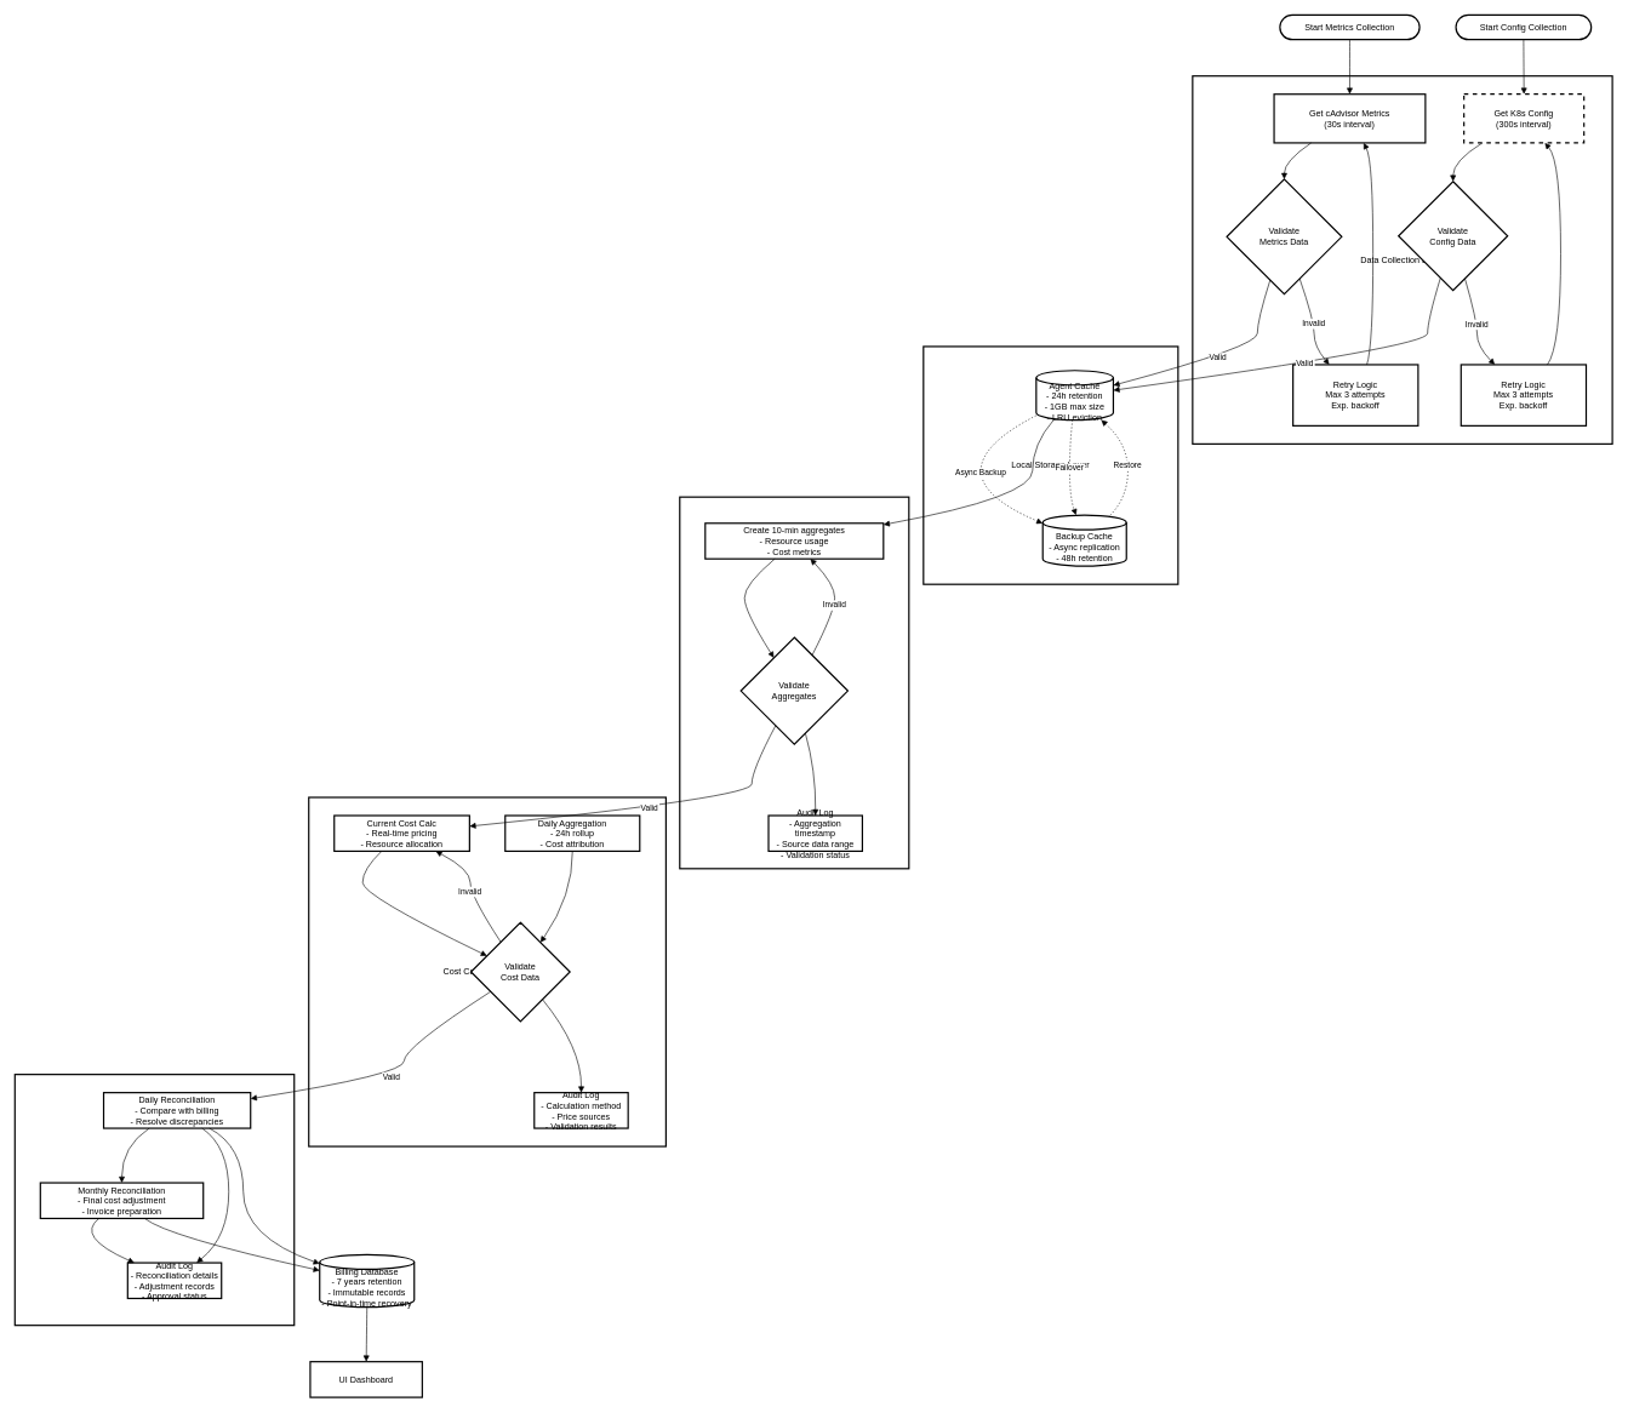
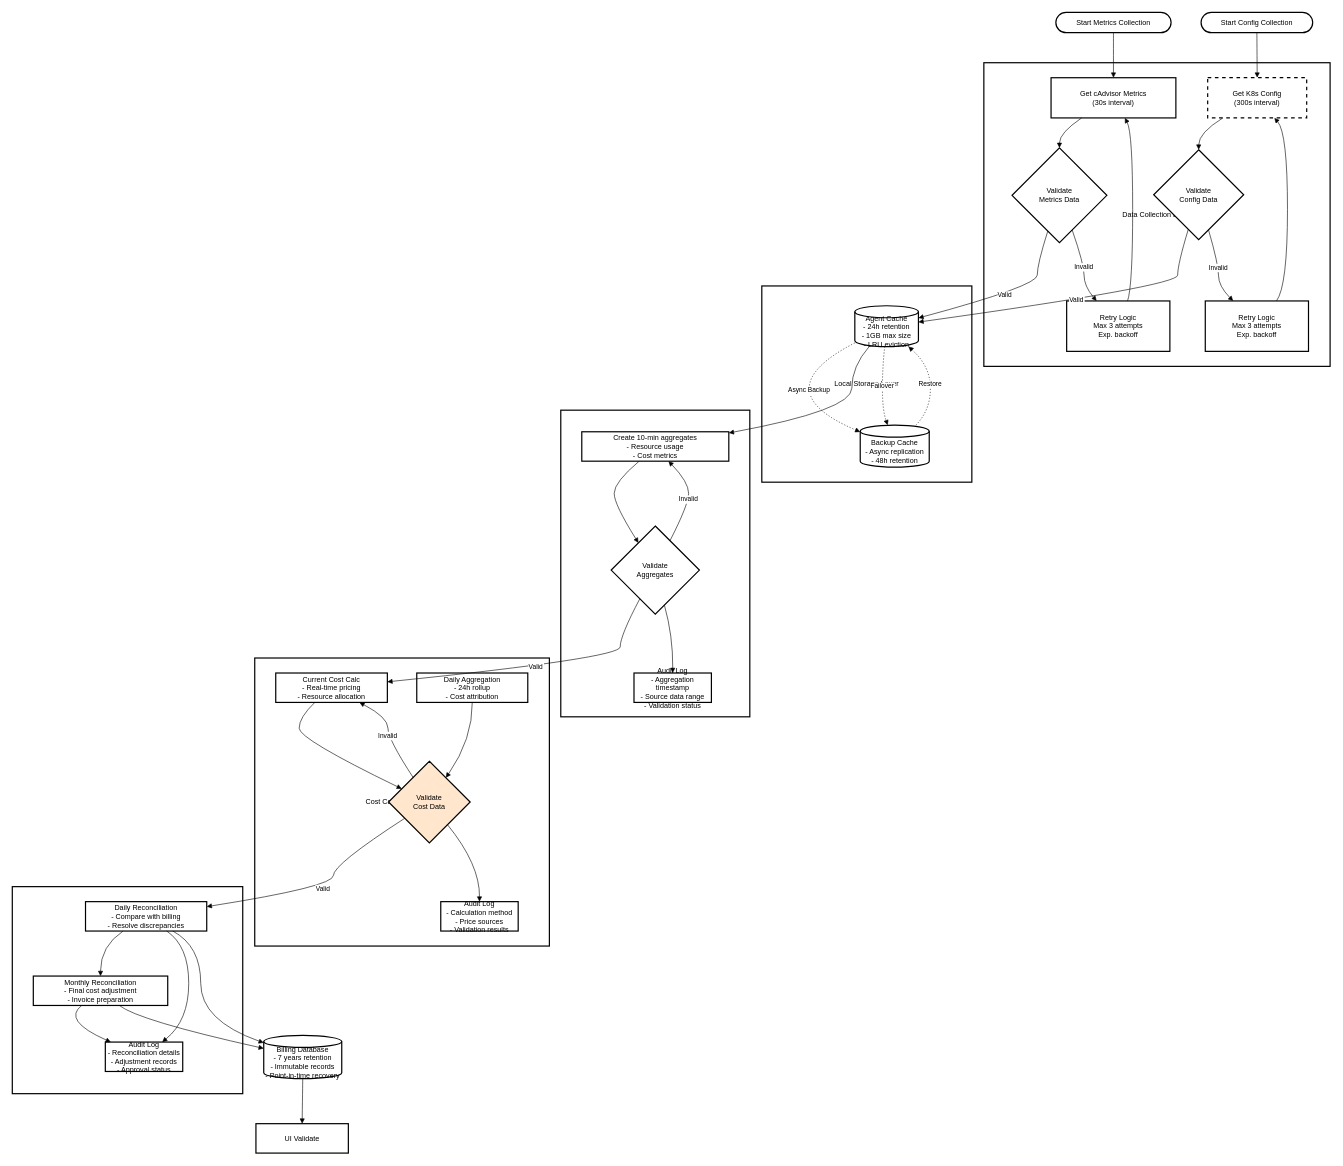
  <mxCell id="0" />
  <mxCell id="1" parent="0" />
  <mxCell id="2" value="Reconciliation Layer" style="whiteSpace=wrap;strokeWidth=2;" vertex="1" parent="1"><mxGeometry x="20" y="1477" width="384" height="345" as="geometry" /></mxCell>
  <mxCell id="3" value="Cost Calculation Layer" style="whiteSpace=wrap;strokeWidth=2;" vertex="1" parent="1"><mxGeometry x="424" y="1096" width="491" height="480" as="geometry" /></mxCell>
  <mxCell id="4" value="Data Aggregation" style="whiteSpace=wrap;strokeWidth=2;" vertex="1" parent="1"><mxGeometry x="934" y="683" width="315" height="511" as="geometry" /></mxCell>
  <mxCell id="5" value="Local Storage Layer" style="whiteSpace=wrap;strokeWidth=2;" vertex="1" parent="1"><mxGeometry x="1269" y="476" width="350" height="327" as="geometry" /></mxCell>
  <mxCell id="6" value="Data Collection Layer" style="whiteSpace=wrap;strokeWidth=2;" vertex="1" parent="1"><mxGeometry x="1639" y="104" width="577" height="506" as="geometry" /></mxCell>
  <mxCell id="7" value="Start Metrics Collection" style="rounded=1;whiteSpace=wrap;arcSize=50;strokeWidth=2;" vertex="1" parent="1"><mxGeometry x="1759" y="20" width="192" height="34" as="geometry" /></mxCell>
  <mxCell id="8" value="Start Config Collection" style="rounded=1;whiteSpace=wrap;arcSize=50;strokeWidth=2;" vertex="1" parent="1"><mxGeometry x="2001" y="20" width="186" height="34" as="geometry" /></mxCell>
  <mxCell id="9" value="Get cAdvisor Metrics&#10;        (30s interval)" style="whiteSpace=wrap;strokeWidth=2;" vertex="1" parent="1"><mxGeometry x="1751" y="129" width="208" height="67" as="geometry" /></mxCell>
  <mxCell id="10" value="Get K8s Config&#10;        (300s interval)" style="whiteSpace=wrap;strokeWidth=2;dashed=1;" vertex="1" parent="1"><mxGeometry x="2012" y="129" width="165" height="67" as="geometry" /></mxCell>
  <mxCell id="11" value="Validate&#10;        Metrics Data" style="rhombus;strokeWidth=2;whiteSpace=wrap;" vertex="1" parent="1"><mxGeometry x="1686" y="246" width="158" height="158" as="geometry" /></mxCell>
  <mxCell id="12" value="Validate&#10;        Config Data" style="rhombus;strokeWidth=2;whiteSpace=wrap;" vertex="1" parent="1"><mxGeometry x="1922" y="249" width="150" height="150" as="geometry" /></mxCell>
  <mxCell id="13" value="Retry Logic&#10;        Max 3 attempts&#10;        Exp. backoff" style="whiteSpace=wrap;strokeWidth=2;" vertex="1" parent="1"><mxGeometry x="1777" y="501" width="172" height="84" as="geometry" /></mxCell>
  <mxCell id="14" value="Retry Logic&#10;        Max 3 attempts&#10;        Exp. backoff" style="whiteSpace=wrap;strokeWidth=2;" vertex="1" parent="1"><mxGeometry x="2008" y="501" width="172" height="84" as="geometry" /></mxCell>
  <mxCell id="15" value="Agent Cache&#10;        - 24h retention&#10;        - 1GB max size&#10;        - LRU eviction" style="shape=cylinder3;boundedLbl=1;backgroundOutline=1;size=10;strokeWidth=2;whiteSpace=wrap;" vertex="1" parent="1"><mxGeometry x="1424" y="509" width="106" height="68" as="geometry" /></mxCell>
  <mxCell id="16" value="Backup Cache&#10;        - Async replication&#10;        - 48h retention" style="shape=cylinder3;boundedLbl=1;backgroundOutline=1;size=10;strokeWidth=2;whiteSpace=wrap;" vertex="1" parent="1"><mxGeometry x="1433" y="708" width="115" height="70" as="geometry" /></mxCell>
  <mxCell id="17" value="Create 10-min aggregates&#10;        - Resource usage&#10;        - Cost metrics" style="whiteSpace=wrap;strokeWidth=2;" vertex="1" parent="1"><mxGeometry x="969" y="719" width="245" height="49" as="geometry" /></mxCell>
  <mxCell id="18" value="Validate&#10;        Aggregates" style="rhombus;strokeWidth=2;whiteSpace=wrap;" vertex="1" parent="1"><mxGeometry x="1018" y="876" width="147" height="147" as="geometry" /></mxCell>
  <mxCell id="19" value="Audit Log&#10;        - Aggregation timestamp&#10;        - Source data range&#10;        - Validation status" style="whiteSpace=wrap;strokeWidth=2;" vertex="1" parent="1"><mxGeometry x="1056" y="1121" width="129" height="49" as="geometry" /></mxCell>
  <mxCell id="20" value="Current Cost Calc&#10;        - Real-time pricing&#10;        - Resource allocation" style="whiteSpace=wrap;strokeWidth=2;" vertex="1" parent="1"><mxGeometry x="459" y="1121" width="186" height="49" as="geometry" /></mxCell>
  <mxCell id="21" value="Daily Aggregation&#10;        - 24h rollup&#10;        - Cost attribution" style="whiteSpace=wrap;strokeWidth=2;" vertex="1" parent="1"><mxGeometry x="694" y="1121" width="185" height="49" as="geometry" /></mxCell>
- <mxCell id="22" value="Validate&#10;        Cost Data" style="rhombus;strokeWidth=2;whiteSpace=wrap;" vertex="1" parent="1"><mxGeometry x="647" y="1268" width="136" height="136" as="geometry" /></mxCell>
+ <mxCell id="22" value="Validate&#10;        Cost Data" style="rhombus;strokeWidth=2;whiteSpace=wrap;fillColor=#ffe6cc;" vertex="1" parent="1"><mxGeometry x="647" y="1268" width="136" height="136" as="geometry" /></mxCell>
  <mxCell id="23" value="Audit Log&#10;        - Calculation method&#10;        - Price sources&#10;        - Validation results" style="whiteSpace=wrap;strokeWidth=2;" vertex="1" parent="1"><mxGeometry x="734" y="1502" width="129" height="49" as="geometry" /></mxCell>
  <mxCell id="24" value="Daily Reconciliation&#10;        - Compare with billing&#10;        - Resolve discrepancies" style="whiteSpace=wrap;strokeWidth=2;" vertex="1" parent="1"><mxGeometry x="142" y="1502" width="202" height="49" as="geometry" /></mxCell>
  <mxCell id="25" value="Monthly Reconciliation&#10;        - Final cost adjustment&#10;        - Invoice preparation" style="whiteSpace=wrap;strokeWidth=2;" vertex="1" parent="1"><mxGeometry x="55" y="1626" width="224" height="49" as="geometry" /></mxCell>
  <mxCell id="26" value="Audit Log&#10;        - Reconciliation details&#10;        - Adjustment records&#10;        - Approval status" style="whiteSpace=wrap;strokeWidth=2;" vertex="1" parent="1"><mxGeometry x="175" y="1736" width="129" height="49" as="geometry" /></mxCell>
  <mxCell id="27" value="Billing Database&#10;    - 7 years retention&#10;    - Immutable records&#10;    - Point-in-time recovery" style="shape=cylinder3;boundedLbl=1;backgroundOutline=1;size=10;strokeWidth=2;whiteSpace=wrap;" vertex="1" parent="1"><mxGeometry x="439" y="1725" width="130" height="72" as="geometry" /></mxCell>
- <mxCell id="28" value="UI Dashboard" style="whiteSpace=wrap;strokeWidth=2;" vertex="1" parent="1"><mxGeometry x="426" y="1872" width="154" height="49" as="geometry" /></mxCell>
+ <mxCell id="28" value="UI Validate" style="whiteSpace=wrap;strokeWidth=2;" vertex="1" parent="1"><mxGeometry x="426" y="1872" width="154" height="49" as="geometry" /></mxCell>
  <mxCell id="29" value="" style="curved=1;startArrow=none;endArrow=block;exitX=0.5;exitY=1;entryX=0.5;entryY=0;rounded=0;" edge="1" parent="1" source="7" target="9"><mxGeometry relative="1" as="geometry"><Array as="points" /></mxGeometry></mxCell>
  <mxCell id="30" value="" style="curved=1;startArrow=none;endArrow=block;exitX=0.5;exitY=1;entryX=0.5;entryY=0;rounded=0;" edge="1" parent="1" source="8" target="10"><mxGeometry relative="1" as="geometry"><Array as="points" /></mxGeometry></mxCell>
  <mxCell id="31" value="" style="curved=1;startArrow=none;endArrow=block;exitX=0.25;exitY=0.99;entryX=0.5;entryY=0;rounded=0;" edge="1" parent="1" source="9" target="11"><mxGeometry relative="1" as="geometry"><Array as="points"><mxPoint x="1765" y="221" /></Array></mxGeometry></mxCell>
  <mxCell id="32" value="" style="curved=1;startArrow=none;endArrow=block;exitX=0.16;exitY=0.99;entryX=0.5;entryY=0;rounded=0;" edge="1" parent="1" source="10" target="12"><mxGeometry relative="1" as="geometry"><Array as="points"><mxPoint x="1997" y="221" /></Array></mxGeometry></mxCell>
  <mxCell id="33" value="Valid" style="curved=1;startArrow=none;endArrow=block;exitX=0.34;exitY=0.99;entryX=1;entryY=0.3;rounded=0;" edge="1" parent="1" source="11" target="15"><mxGeometry relative="1" as="geometry"><Array as="points"><mxPoint x="1728" y="440" /><mxPoint x="1728" y="476" /></Array></mxGeometry></mxCell>
  <mxCell id="34" value="Valid" style="curved=1;startArrow=none;endArrow=block;exitX=0.35;exitY=1;entryX=1;entryY=0.4;rounded=0;" edge="1" parent="1" source="12" target="15"><mxGeometry relative="1" as="geometry"><Array as="points"><mxPoint x="1962" y="440" /><mxPoint x="1962" y="476" /></Array></mxGeometry></mxCell>
  <mxCell id="35" value="Invalid" style="curved=1;startArrow=none;endArrow=block;exitX=0.68;exitY=0.99;entryX=0.29;entryY=0;rounded=0;" edge="1" parent="1" source="11" target="13"><mxGeometry relative="1" as="geometry"><Array as="points"><mxPoint x="1806" y="440" /><mxPoint x="1806" y="476" /></Array></mxGeometry></mxCell>
  <mxCell id="36" value="Invalid" style="curved=1;startArrow=none;endArrow=block;exitX=0.64;exitY=1;entryX=0.27;entryY=0;rounded=0;" edge="1" parent="1" source="12" target="14"><mxGeometry relative="1" as="geometry"><Array as="points"><mxPoint x="2030" y="440" /><mxPoint x="2030" y="476" /></Array></mxGeometry></mxCell>
  <mxCell id="37" value="" style="curved=1;startArrow=none;endArrow=block;exitX=0.59;exitY=0;entryX=0.59;entryY=0.99;rounded=0;" edge="1" parent="1" source="13" target="9"><mxGeometry relative="1" as="geometry"><Array as="points"><mxPoint x="1887" y="476" /><mxPoint x="1887" y="221" /></Array></mxGeometry></mxCell>
  <mxCell id="38" value="" style="curved=1;startArrow=none;endArrow=block;exitX=0.69;exitY=0;entryX=0.67;entryY=0.99;rounded=0;" edge="1" parent="1" source="14" target="10"><mxGeometry relative="1" as="geometry"><Array as="points"><mxPoint x="2145" y="476" /><mxPoint x="2145" y="221" /></Array></mxGeometry></mxCell>
  <mxCell id="39" value="Async Backup" style="curved=1;dashed=1;dashPattern=2 3;startArrow=none;endArrow=block;exitX=0;exitY=0.91;entryX=0;entryY=0.16;rounded=0;" edge="1" parent="1" source="15" target="16"><mxGeometry relative="1" as="geometry"><Array as="points"><mxPoint x="1348" y="610" /><mxPoint x="1348" y="683" /></Array></mxGeometry></mxCell>
  <mxCell id="40" value="" style="curved=1;startArrow=none;endArrow=block;exitX=0.22;exitY=1.01;entryX=1;entryY=0.04;rounded=0;" edge="1" parent="1" source="15" target="17"><mxGeometry relative="1" as="geometry"><Array as="points"><mxPoint x="1419" y="610" /><mxPoint x="1419" y="683" /></Array></mxGeometry></mxCell>
  <mxCell id="41" value="" style="curved=1;startArrow=none;endArrow=block;exitX=0.39;exitY=1;entryX=0.19;entryY=0;rounded=0;" edge="1" parent="1" source="17" target="18"><mxGeometry relative="1" as="geometry"><Array as="points"><mxPoint x="1023" y="803" /><mxPoint x="1023" y="840" /></Array></mxGeometry></mxCell>
  <mxCell id="42" value="Valid" style="curved=1;startArrow=none;endArrow=block;exitX=0.23;exitY=1;entryX=1;entryY=0.3;rounded=0;" edge="1" parent="1" source="18" target="20"><mxGeometry relative="1" as="geometry"><Array as="points"><mxPoint x="1033" y="1059" /><mxPoint x="1033" y="1096" /></Array></mxGeometry></mxCell>
  <mxCell id="43" value="Invalid" style="curved=1;startArrow=none;endArrow=block;exitX=0.75;exitY=0;entryX=0.59;entryY=1;rounded=0;" edge="1" parent="1" source="18" target="17"><mxGeometry relative="1" as="geometry"><Array as="points"><mxPoint x="1147" y="840" /><mxPoint x="1147" y="803" /></Array></mxGeometry></mxCell>
  <mxCell id="44" value="" style="curved=1;startArrow=none;endArrow=block;exitX=0.63;exitY=1;entryX=0.5;entryY=0;rounded=0;" edge="1" parent="1" source="18" target="19"><mxGeometry relative="1" as="geometry"><Array as="points"><mxPoint x="1121" y="1059" /></Array></mxGeometry></mxCell>
  <mxCell id="45" value="" style="curved=1;startArrow=none;endArrow=block;exitX=0.35;exitY=1;entryX=0;entryY=0.26;rounded=0;" edge="1" parent="1" source="20" target="22"><mxGeometry relative="1" as="geometry"><Array as="points"><mxPoint x="498" y="1195" /><mxPoint x="498" y="1231" /></Array></mxGeometry></mxCell>
  <mxCell id="46" value="" style="curved=1;startArrow=none;endArrow=block;exitX=0.5;exitY=1;entryX=0.84;entryY=0;rounded=0;" edge="1" parent="1" source="21" target="22"><mxGeometry relative="1" as="geometry"><Array as="points"><mxPoint x="787" y="1231" /></Array></mxGeometry></mxCell>
  <mxCell id="47" value="Valid" style="curved=1;startArrow=none;endArrow=block;exitX=0;exitY=0.83;entryX=1;entryY=0.17;rounded=0;" edge="1" parent="1" source="22" target="24"><mxGeometry relative="1" as="geometry"><Array as="points"><mxPoint x="555" y="1440" /><mxPoint x="555" y="1477" /></Array></mxGeometry></mxCell>
  <mxCell id="48" value="Invalid" style="curved=1;startArrow=none;endArrow=block;exitX=0.17;exitY=0;entryX=0.75;entryY=1;rounded=0;" edge="1" parent="1" source="22" target="20"><mxGeometry relative="1" as="geometry"><Array as="points"><mxPoint x="646" y="1231" /><mxPoint x="646" y="1195" /></Array></mxGeometry></mxCell>
  <mxCell id="49" value="" style="curved=1;startArrow=none;endArrow=block;exitX=0.9;exitY=1;entryX=0.5;entryY=0;rounded=0;" edge="1" parent="1" source="22" target="23"><mxGeometry relative="1" as="geometry"><Array as="points"><mxPoint x="799" y="1440" /></Array></mxGeometry></mxCell>
  <mxCell id="50" value="" style="curved=1;startArrow=none;endArrow=block;exitX=0.31;exitY=1;entryX=0.5;entryY=0;rounded=0;" edge="1" parent="1" source="24" target="25"><mxGeometry relative="1" as="geometry"><Array as="points"><mxPoint x="167" y="1576" /></Array></mxGeometry></mxCell>
  <mxCell id="51" value="" style="curved=1;startArrow=none;endArrow=block;exitX=0.67;exitY=1;entryX=0.73;entryY=0.01;rounded=0;" edge="1" parent="1" source="24" target="26"><mxGeometry relative="1" as="geometry"><Array as="points"><mxPoint x="314" y="1576" /><mxPoint x="314" y="1700" /></Array></mxGeometry></mxCell>
  <mxCell id="52" value="" style="curved=1;startArrow=none;endArrow=block;exitX=0.36;exitY=1;entryX=0.08;entryY=0.01;rounded=0;" edge="1" parent="1" source="25" target="26"><mxGeometry relative="1" as="geometry"><Array as="points"><mxPoint x="103" y="1700" /></Array></mxGeometry></mxCell>
  <mxCell id="53" value="" style="curved=1;startArrow=none;endArrow=block;exitX=0.72;exitY=1;entryX=0;entryY=0.17;rounded=0;" edge="1" parent="1" source="24" target="27"><mxGeometry relative="1" as="geometry"><Array as="points"><mxPoint x="334" y="1576" /><mxPoint x="334" y="1700" /></Array></mxGeometry></mxCell>
  <mxCell id="54" value="" style="curved=1;startArrow=none;endArrow=block;exitX=0.64;exitY=1;entryX=0;entryY=0.3;rounded=0;" edge="1" parent="1" source="25" target="27"><mxGeometry relative="1" as="geometry"><Array as="points"><mxPoint x="230" y="1700" /></Array></mxGeometry></mxCell>
  <mxCell id="55" value="" style="curved=1;startArrow=none;endArrow=block;exitX=0.5;exitY=1;entryX=0.5;entryY=0;rounded=0;" edge="1" parent="1" source="27" target="28"><mxGeometry relative="1" as="geometry"><Array as="points" /></mxGeometry></mxCell>
  <mxCell id="56" value="Failover" style="curved=1;dashed=1;dashPattern=2 3;startArrow=none;endArrow=block;exitX=0.47;exitY=1.01;entryX=0.4;entryY=0.01;rounded=0;" edge="1" parent="1" source="15" target="16"><mxGeometry relative="1" as="geometry"><Array as="points"><mxPoint x="1470" y="610" /><mxPoint x="1470" y="683" /></Array></mxGeometry></mxCell>
  <mxCell id="57" value="Restore" style="curved=1;dashed=1;dashPattern=2 3;startArrow=none;endArrow=block;exitX=0.8;exitY=0.01;entryX=0.85;entryY=1.01;rounded=0;" edge="1" parent="1" source="16" target="15"><mxGeometry relative="1" as="geometry"><Array as="points"><mxPoint x="1550" y="683" /><mxPoint x="1550" y="610" /></Array></mxGeometry></mxCell>
